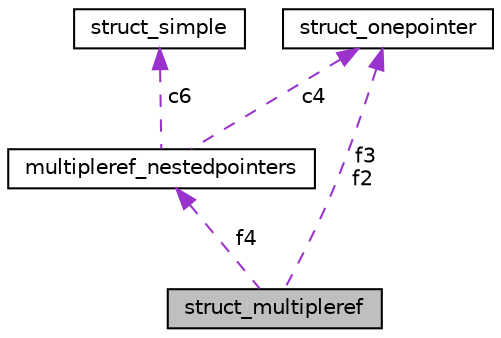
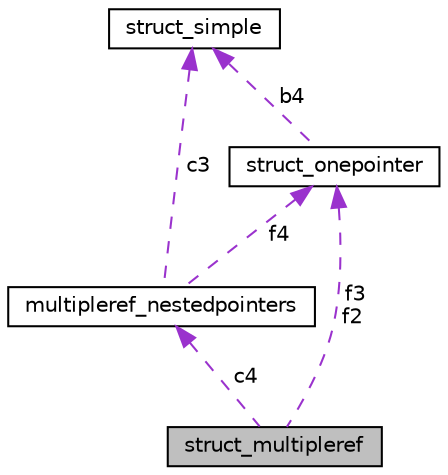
  digraph {
    node [color=black fillcolor=white fontname=Helvetica fontsize=10 shape=record style=filled]
    edge [color=darkorchid3 dir=back fontname=Helvetica fontsize=10 labelfontname=Helvetica labelfontsize=10 style=dashed]
    n1 [fillcolor=grey75 fontcolor=black height=0.2 label=struct_multipleref width=0.4]
    n2 [height=0.2 label=struct_simple width=0.4]
    n3 [height=0.2 label=multipleref_nestedpointers width=0.4]
    n4 [height=0.2 label=struct_onepointer width=0.4]
-   n2 -> n3 [label=" c6"]
-   n3 -> n1 [label=" f4"]
+   n2 -> n3 [label=" c3"]
+   n2 -> n4 [label=" b4"]
+   n3 -> n1 [label=" c4"]
    n4 -> n1 [label=" f3\nf2"]
-   n4 -> n3 [label=" c4"]
+   n4 -> n3 [label=" f4"]
  }
